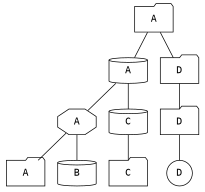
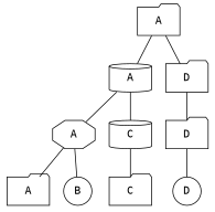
  graph {
    fontname="DejaVu Sans Mono"
    node [shape=folder fontname="DejaVu Sans Mono"]
    edge [fontname="DejaVu Sans Mono"]
    n1 [label=A]
    n2 [label=A shape=cylinder]
    n3 [label=D]
    n4 [label=A shape=octagon]
    n5 [label=C shape=cylinder]
    n6 [label=D]
    n7 [label=A]
-   n8 [label=B shape=cylinder]
+   n8 [label=B shape=circle]
    n9 [label=C]
    n10 [label=D shape=circle]
    n1 -- n2
    n1 -- n3
    n2 -- n4
    n2 -- n5
    n3 -- n6
    n4 -- n7
    n4 -- n8
    n5 -- n9
    n6 -- n10
  }
